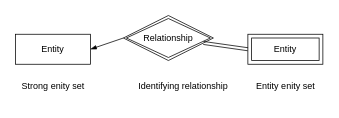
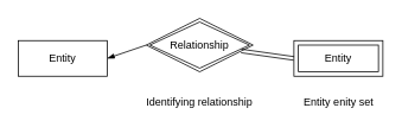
  <mxCell id="0" />
  <mxCell id="1" parent="0" />
  <mxCell id="2" value="Entity" style="shape=ext;margin=3;double=1;whiteSpace=wrap;html=1;align=center;" vertex="1" parent="1"><mxGeometry x="330" y="45" width="100" height="40" as="geometry" /></mxCell>
  <mxCell id="3" value="Entity" style="whiteSpace=wrap;html=1;align=center;" vertex="1" parent="1"><mxGeometry x="20" y="45" width="100" height="40" as="geometry" /></mxCell>
  <mxCell id="4" value="Relationship" style="shape=rhombus;double=1;perimeter=rhombusPerimeter;whiteSpace=wrap;html=1;align=center;" vertex="1" parent="1"><mxGeometry x="164" y="20" width="120" height="60" as="geometry" /></mxCell>
  <mxCell id="5" value="" style="endArrow=none;html=1;rounded=0;shape=link;entryX=0;entryY=0.5;entryDx=0;entryDy=0;" edge="1" parent="1" source="4" target="2"><mxGeometry relative="1" as="geometry"><mxPoint x="284" y="65" as="sourcePoint" /><mxPoint x="444" y="105" as="targetPoint" /></mxGeometry></mxCell>
  <mxCell id="6" value="" style="endArrow=none;html=1;rounded=0;exitX=1;exitY=0.5;exitDx=0;exitDy=0;entryX=0;entryY=0.5;entryDx=0;entryDy=0;startArrow=blockThin;startFill=1;" edge="1" parent="1" source="3" target="4"><mxGeometry relative="1" as="geometry"><mxPoint x="130" y="105" as="sourcePoint" /><mxPoint x="290" y="105" as="targetPoint" /></mxGeometry></mxCell>
- <mxCell id="7" value="Strong enity set" style="text;strokeColor=none;fillColor=none;html=1;fontSize=12;fontStyle=0;verticalAlign=middle;align=center;" vertex="1" parent="1"><mxGeometry x="20" y="95" width="100" height="40" as="geometry" /></mxCell>
  <mxCell id="8" value="Entity enity set" style="text;strokeColor=none;fillColor=none;html=1;fontSize=12;fontStyle=0;verticalAlign=middle;align=center;" vertex="1" parent="1"><mxGeometry x="330" y="95" width="100" height="40" as="geometry" /></mxCell>
- <mxCell id="9" value="Identifying relationship" style="text;whiteSpace=wrap;align=center;verticalAlign=middle;" vertex="1" parent="1"><mxGeometry x="169" y="95" width="150" height="40" as="geometry" /></mxCell>
+ <mxCell id="9" value="Identifying relationship" style="text;whiteSpace=wrap;align=center;verticalAlign=middle;" vertex="1" parent="1"><mxGeometry x="149" y="95" width="150" height="40" as="geometry" /></mxCell>
